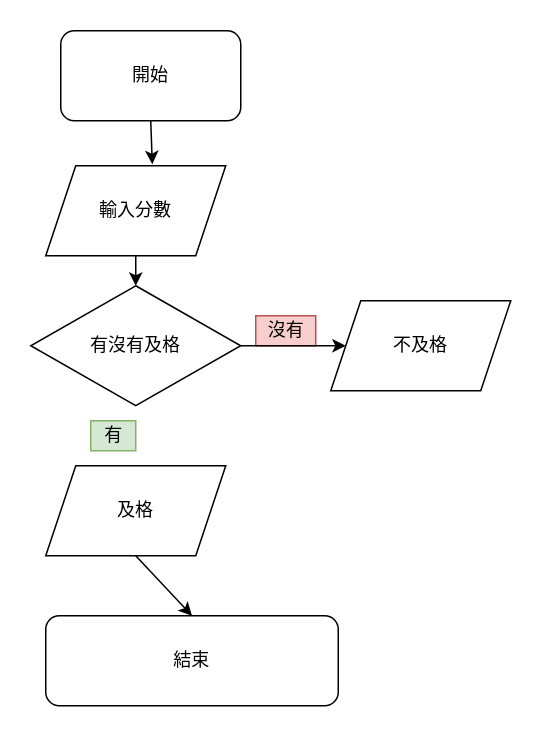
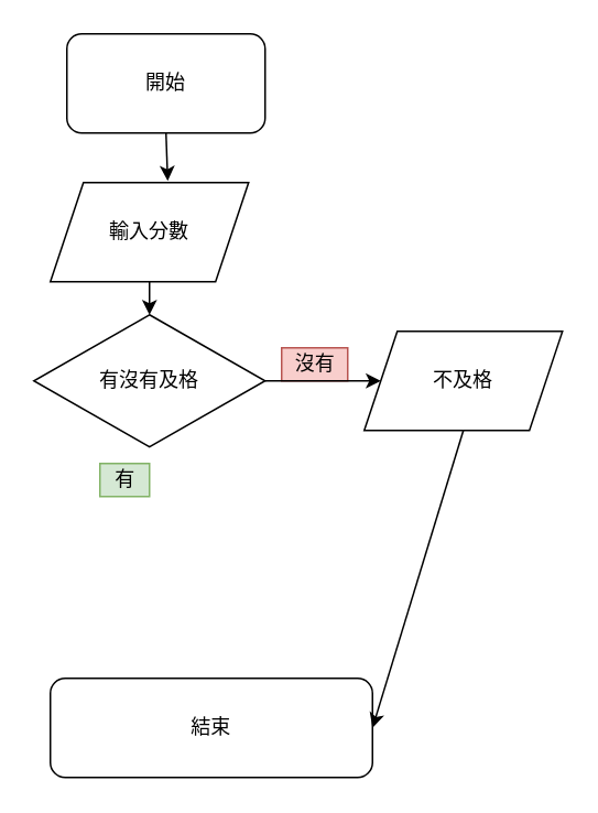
  <mxCell id="0" />
  <mxCell id="1" parent="0" />
  <mxCell id="2" value="" style="rounded=1;whiteSpace=wrap;html=1;" vertex="1" parent="1"><mxGeometry x="40" y="20" width="120" height="60" as="geometry" /></mxCell>
  <mxCell id="3" value="開始" style="text;html=1;align=center;verticalAlign=middle;whiteSpace=wrap;rounded=0;strokeColor=#FFFFFF;" vertex="1" parent="1"><mxGeometry x="85" y="40" width="30" height="20" as="geometry" /></mxCell>
  <mxCell id="4" value="結束" style="rounded=1;whiteSpace=wrap;html=1;" vertex="1" parent="1"><mxGeometry x="30" y="410" width="195" height="60" as="geometry" /></mxCell>
  <mxCell id="5" value="有沒有及格" style="rhombus;whiteSpace=wrap;html=1;" vertex="1" parent="1"><mxGeometry x="20" y="190" width="140" height="80" as="geometry" /></mxCell>
  <mxCell id="6" value="輸入分數" style="shape=parallelogram;perimeter=parallelogramPerimeter;whiteSpace=wrap;html=1;fixedSize=1;" vertex="1" parent="1"><mxGeometry x="30" y="110" width="120" height="60" as="geometry" /></mxCell>
  <mxCell id="7" value="" style="endArrow=classic;html=1;exitX=0.5;exitY=1;exitDx=0;exitDy=0;entryX=0.592;entryY=-0.017;entryDx=0;entryDy=0;entryPerimeter=0;" edge="1" parent="1" source="2" target="6"><mxGeometry width="50" height="50" relative="1" as="geometry"><mxPoint x="110" y="280" as="sourcePoint" /><mxPoint x="160" y="230" as="targetPoint" /></mxGeometry></mxCell>
- <mxCell id="8" value="及格" style="shape=parallelogram;perimeter=parallelogramPerimeter;whiteSpace=wrap;html=1;fixedSize=1;" vertex="1" parent="1"><mxGeometry x="30" y="310" width="120" height="60" as="geometry" /></mxCell>
  <mxCell id="9" value="不及格" style="shape=parallelogram;perimeter=parallelogramPerimeter;whiteSpace=wrap;html=1;fixedSize=1;" vertex="1" parent="1"><mxGeometry x="220" y="200" width="120" height="60" as="geometry" /></mxCell>
  <mxCell id="10" value="" style="endArrow=classic;html=1;exitX=0.5;exitY=1;exitDx=0;exitDy=0;" edge="1" parent="1" source="6"><mxGeometry width="50" height="50" relative="1" as="geometry"><mxPoint x="60" y="210" as="sourcePoint" /><mxPoint x="90" y="190" as="targetPoint" /></mxGeometry></mxCell>
- <mxCell id="11" value="" style="endArrow=classic;html=1;exitX=0.5;exitY=1;exitDx=0;exitDy=0;entryX=0.5;entryY=0;entryDx=0;entryDy=0;" edge="1" parent="1" source="8" target="4"><mxGeometry width="50" height="50" relative="1" as="geometry"><mxPoint x="110" y="280" as="sourcePoint" /><mxPoint x="160" y="230" as="targetPoint" /></mxGeometry></mxCell>
  <mxCell id="12" value="有" style="text;html=1;align=center;verticalAlign=middle;resizable=0;points=[];autosize=1;fillColor=#d5e8d4;strokeColor=#82b366;" vertex="1" parent="1"><mxGeometry x="60" y="280" width="30" height="20" as="geometry" /></mxCell>
  <mxCell id="13" value="沒有" style="text;html=1;align=center;verticalAlign=middle;resizable=0;points=[];autosize=1;fillColor=#f8cecc;strokeColor=#b85450;" vertex="1" parent="1"><mxGeometry x="170" y="210" width="40" height="20" as="geometry" /></mxCell>
  <mxCell id="14" value="" style="endArrow=classic;html=1;exitX=1;exitY=0.5;exitDx=0;exitDy=0;" edge="1" parent="1" source="5" target="9"><mxGeometry width="50" height="50" relative="1" as="geometry"><mxPoint x="160" y="230" as="sourcePoint" /><mxPoint x="220" y="230" as="targetPoint" /></mxGeometry></mxCell>
+ <mxCell id="15" value="" style="endArrow=classic;html=1;exitX=0.5;exitY=1;exitDx=0;exitDy=0;entryX=1;entryY=0.5;entryDx=0;entryDy=0;" edge="1" parent="1" source="9" target="4"><mxGeometry width="50" height="50" relative="1" as="geometry"><mxPoint x="180" y="280" as="sourcePoint" /><mxPoint x="230" y="230" as="targetPoint" /></mxGeometry></mxCell>
